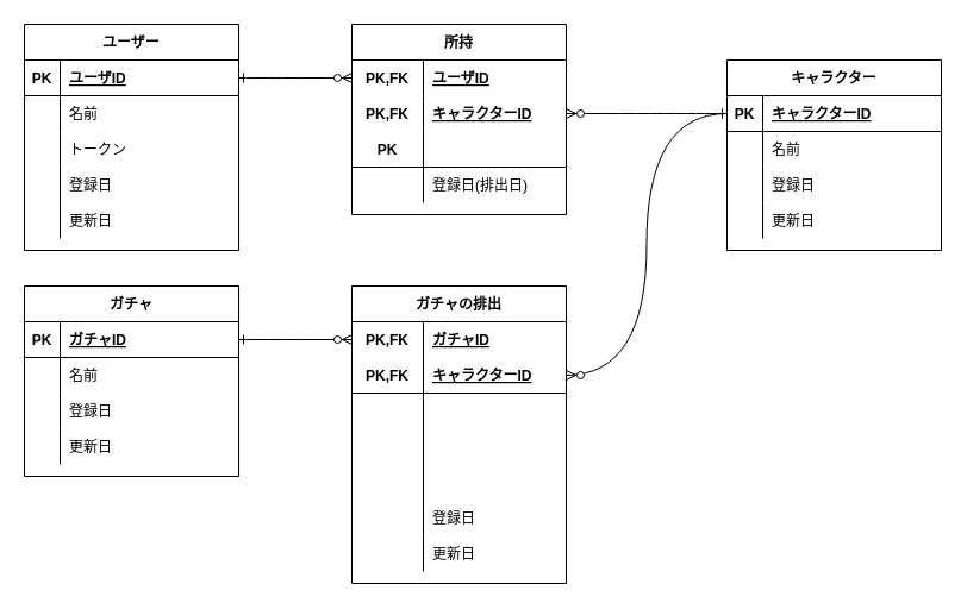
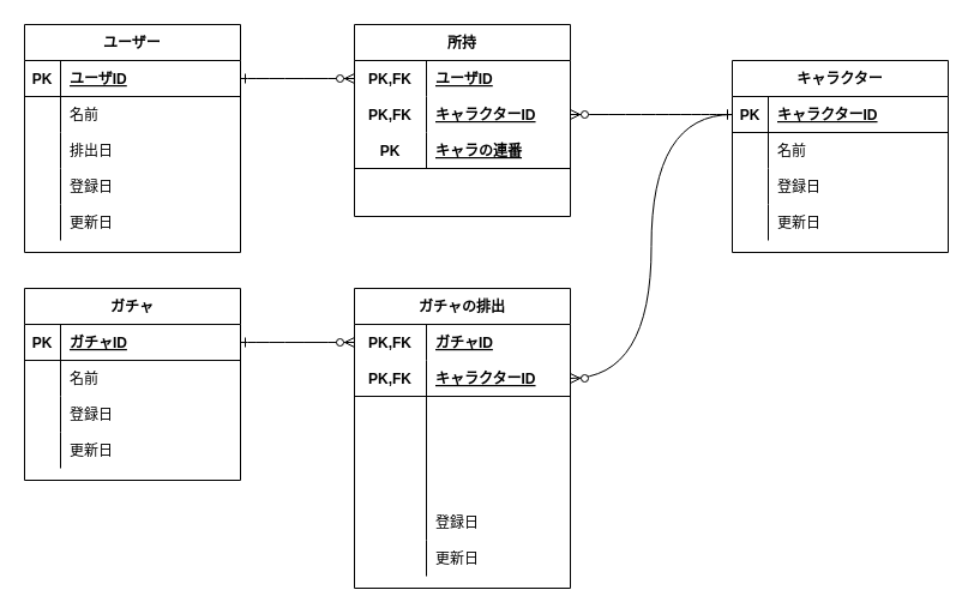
  <mxCell id="0" />
  <mxCell id="1" parent="0" />
  <mxCell id="2" value="ユーザー" style="shape=table;startSize=30;container=1;collapsible=1;childLayout=tableLayout;fixedRows=1;rowLines=0;fontStyle=1;align=center;resizeLast=1;" parent="1" vertex="1"><mxGeometry x="20" y="20" width="180" height="190" as="geometry" /></mxCell>
  <mxCell id="3" value="" style="shape=partialRectangle;collapsible=0;dropTarget=0;pointerEvents=0;fillColor=none;top=0;left=0;bottom=1;right=0;points=[[0,0.5],[1,0.5]];portConstraint=eastwest;" parent="2" vertex="1"><mxGeometry y="30" width="180" height="30" as="geometry" /></mxCell>
  <mxCell id="4" value="PK" style="shape=partialRectangle;connectable=0;fillColor=none;top=0;left=0;bottom=0;right=0;fontStyle=1;overflow=hidden;" parent="3" vertex="1"><mxGeometry width="30" height="30" as="geometry" /></mxCell>
  <mxCell id="5" value="ユーザID" style="shape=partialRectangle;connectable=0;fillColor=none;top=0;left=0;bottom=0;right=0;align=left;spacingLeft=6;fontStyle=5;overflow=hidden;" parent="3" vertex="1"><mxGeometry x="30" width="150" height="30" as="geometry" /></mxCell>
  <mxCell id="6" value="" style="shape=partialRectangle;collapsible=0;dropTarget=0;pointerEvents=0;fillColor=none;top=0;left=0;bottom=0;right=0;points=[[0,0.5],[1,0.5]];portConstraint=eastwest;" parent="2" vertex="1"><mxGeometry y="60" width="180" height="30" as="geometry" /></mxCell>
  <mxCell id="7" value="" style="shape=partialRectangle;connectable=0;fillColor=none;top=0;left=0;bottom=0;right=0;editable=1;overflow=hidden;" parent="6" vertex="1"><mxGeometry width="30" height="30" as="geometry" /></mxCell>
  <mxCell id="8" value="名前" style="shape=partialRectangle;connectable=0;fillColor=none;top=0;left=0;bottom=0;right=0;align=left;spacingLeft=6;overflow=hidden;" parent="6" vertex="1"><mxGeometry x="30" width="150" height="30" as="geometry" /></mxCell>
  <mxCell id="9" value="" style="shape=partialRectangle;collapsible=0;dropTarget=0;pointerEvents=0;fillColor=none;top=0;left=0;bottom=0;right=0;points=[[0,0.5],[1,0.5]];portConstraint=eastwest;" parent="2" vertex="1"><mxGeometry y="90" width="180" height="30" as="geometry" /></mxCell>
  <mxCell id="10" value="" style="shape=partialRectangle;connectable=0;fillColor=none;top=0;left=0;bottom=0;right=0;editable=1;overflow=hidden;" parent="9" vertex="1"><mxGeometry width="30" height="30" as="geometry" /></mxCell>
- <mxCell id="11" value="トークン" style="shape=partialRectangle;connectable=0;fillColor=none;top=0;left=0;bottom=0;right=0;align=left;spacingLeft=6;overflow=hidden;" parent="9" vertex="1"><mxGeometry x="30" width="150" height="30" as="geometry" /></mxCell>
+ <mxCell id="11" value="排出日" style="shape=partialRectangle;connectable=0;fillColor=none;top=0;left=0;bottom=0;right=0;align=left;spacingLeft=6;overflow=hidden;" parent="9" vertex="1"><mxGeometry x="30" width="150" height="30" as="geometry" /></mxCell>
  <mxCell id="12" value="" style="shape=partialRectangle;collapsible=0;dropTarget=0;pointerEvents=0;fillColor=none;top=0;left=0;bottom=0;right=0;points=[[0,0.5],[1,0.5]];portConstraint=eastwest;" parent="2" vertex="1"><mxGeometry y="120" width="180" height="30" as="geometry" /></mxCell>
  <mxCell id="13" value="" style="shape=partialRectangle;connectable=0;fillColor=none;top=0;left=0;bottom=0;right=0;editable=1;overflow=hidden;" parent="12" vertex="1"><mxGeometry width="30" height="30" as="geometry" /></mxCell>
  <mxCell id="14" value="登録日" style="shape=partialRectangle;connectable=0;fillColor=none;top=0;left=0;bottom=0;right=0;align=left;spacingLeft=6;overflow=hidden;" parent="12" vertex="1"><mxGeometry x="30" width="150" height="30" as="geometry" /></mxCell>
  <mxCell id="15" style="shape=partialRectangle;collapsible=0;dropTarget=0;pointerEvents=0;fillColor=none;top=0;left=0;bottom=0;right=0;points=[[0,0.5],[1,0.5]];portConstraint=eastwest;" parent="2" vertex="1"><mxGeometry y="150" width="180" height="30" as="geometry" /></mxCell>
  <mxCell id="16" style="shape=partialRectangle;connectable=0;fillColor=none;top=0;left=0;bottom=0;right=0;editable=1;overflow=hidden;" parent="15" vertex="1"><mxGeometry width="30" height="30" as="geometry" /></mxCell>
  <mxCell id="17" value="更新日" style="shape=partialRectangle;connectable=0;fillColor=none;top=0;left=0;bottom=0;right=0;align=left;spacingLeft=6;overflow=hidden;" parent="15" vertex="1"><mxGeometry x="30" width="150" height="30" as="geometry" /></mxCell>
  <mxCell id="18" value="キャラクター" style="shape=table;startSize=30;container=1;collapsible=1;childLayout=tableLayout;fixedRows=1;rowLines=0;fontStyle=1;align=center;resizeLast=1;" parent="1" vertex="1"><mxGeometry x="610" y="50" width="180" height="160" as="geometry" /></mxCell>
  <mxCell id="19" value="" style="shape=partialRectangle;collapsible=0;dropTarget=0;pointerEvents=0;fillColor=none;top=0;left=0;bottom=1;right=0;points=[[0,0.5],[1,0.5]];portConstraint=eastwest;" parent="18" vertex="1"><mxGeometry y="30" width="180" height="30" as="geometry" /></mxCell>
  <mxCell id="20" value="PK" style="shape=partialRectangle;connectable=0;fillColor=none;top=0;left=0;bottom=0;right=0;fontStyle=1;overflow=hidden;" parent="19" vertex="1"><mxGeometry width="30" height="30" as="geometry" /></mxCell>
  <mxCell id="21" value="キャラクターID" style="shape=partialRectangle;connectable=0;fillColor=none;top=0;left=0;bottom=0;right=0;align=left;spacingLeft=6;fontStyle=5;overflow=hidden;" parent="19" vertex="1"><mxGeometry x="30" width="150" height="30" as="geometry" /></mxCell>
  <mxCell id="22" value="" style="shape=partialRectangle;collapsible=0;dropTarget=0;pointerEvents=0;fillColor=none;top=0;left=0;bottom=0;right=0;points=[[0,0.5],[1,0.5]];portConstraint=eastwest;" parent="18" vertex="1"><mxGeometry y="60" width="180" height="30" as="geometry" /></mxCell>
  <mxCell id="23" value="" style="shape=partialRectangle;connectable=0;fillColor=none;top=0;left=0;bottom=0;right=0;editable=1;overflow=hidden;" parent="22" vertex="1"><mxGeometry width="30" height="30" as="geometry" /></mxCell>
  <mxCell id="24" value="名前" style="shape=partialRectangle;connectable=0;fillColor=none;top=0;left=0;bottom=0;right=0;align=left;spacingLeft=6;overflow=hidden;" parent="22" vertex="1"><mxGeometry x="30" width="150" height="30" as="geometry" /></mxCell>
  <mxCell id="25" value="" style="shape=partialRectangle;collapsible=0;dropTarget=0;pointerEvents=0;fillColor=none;top=0;left=0;bottom=0;right=0;points=[[0,0.5],[1,0.5]];portConstraint=eastwest;" parent="18" vertex="1"><mxGeometry y="90" width="180" height="30" as="geometry" /></mxCell>
  <mxCell id="26" value="" style="shape=partialRectangle;connectable=0;fillColor=none;top=0;left=0;bottom=0;right=0;editable=1;overflow=hidden;" parent="25" vertex="1"><mxGeometry width="30" height="30" as="geometry" /></mxCell>
  <mxCell id="27" value="登録日" style="shape=partialRectangle;connectable=0;fillColor=none;top=0;left=0;bottom=0;right=0;align=left;spacingLeft=6;overflow=hidden;" parent="25" vertex="1"><mxGeometry x="30" width="150" height="30" as="geometry" /></mxCell>
  <mxCell id="28" style="shape=partialRectangle;collapsible=0;dropTarget=0;pointerEvents=0;fillColor=none;top=0;left=0;bottom=0;right=0;points=[[0,0.5],[1,0.5]];portConstraint=eastwest;" parent="18" vertex="1"><mxGeometry y="120" width="180" height="30" as="geometry" /></mxCell>
  <mxCell id="29" style="shape=partialRectangle;connectable=0;fillColor=none;top=0;left=0;bottom=0;right=0;editable=1;overflow=hidden;" parent="28" vertex="1"><mxGeometry width="30" height="30" as="geometry" /></mxCell>
  <mxCell id="30" value="更新日" style="shape=partialRectangle;connectable=0;fillColor=none;top=0;left=0;bottom=0;right=0;align=left;spacingLeft=6;overflow=hidden;" parent="28" vertex="1"><mxGeometry x="30" width="150" height="30" as="geometry" /></mxCell>
  <mxCell id="31" value="所持" style="shape=table;startSize=30;container=1;collapsible=1;childLayout=tableLayout;fixedRows=1;rowLines=0;fontStyle=1;align=center;resizeLast=1;" parent="1" vertex="1"><mxGeometry x="295" y="20" width="180" height="160" as="geometry" /></mxCell>
  <mxCell id="32" value="" style="shape=partialRectangle;collapsible=0;dropTarget=0;pointerEvents=0;fillColor=none;top=0;left=0;bottom=0;right=0;points=[[0,0.5],[1,0.5]];portConstraint=eastwest;" parent="31" vertex="1"><mxGeometry y="30" width="180" height="30" as="geometry" /></mxCell>
  <mxCell id="33" value="PK,FK" style="shape=partialRectangle;connectable=0;fillColor=none;top=0;left=0;bottom=0;right=0;fontStyle=1;overflow=hidden;" parent="32" vertex="1"><mxGeometry width="60" height="30" as="geometry" /></mxCell>
  <mxCell id="34" value="ユーザID" style="shape=partialRectangle;connectable=0;fillColor=none;top=0;left=0;bottom=0;right=0;align=left;spacingLeft=6;fontStyle=5;overflow=hidden;" parent="32" vertex="1"><mxGeometry x="60" width="120" height="30" as="geometry" /></mxCell>
  <mxCell id="35" value="" style="shape=partialRectangle;collapsible=0;dropTarget=0;pointerEvents=0;fillColor=none;top=0;left=0;bottom=1;right=0;points=[[0,0.5],[1,0.5]];portConstraint=eastwest;strokeColor=none;" parent="31" vertex="1"><mxGeometry y="60" width="180" height="30" as="geometry" /></mxCell>
  <mxCell id="36" value="PK,FK" style="shape=partialRectangle;connectable=0;fillColor=none;top=0;left=0;bottom=0;right=0;fontStyle=1;overflow=hidden;" parent="35" vertex="1"><mxGeometry width="60" height="30" as="geometry" /></mxCell>
  <mxCell id="37" value="キャラクターID" style="shape=partialRectangle;connectable=0;fillColor=none;top=0;left=0;bottom=0;right=0;align=left;spacingLeft=6;fontStyle=5;overflow=hidden;" parent="35" vertex="1"><mxGeometry x="60" width="120" height="30" as="geometry" /></mxCell>
  <mxCell id="38" style="shape=partialRectangle;collapsible=0;dropTarget=0;pointerEvents=0;fillColor=none;top=0;left=0;bottom=1;right=0;points=[[0,0.5],[1,0.5]];portConstraint=eastwest;" parent="31" vertex="1"><mxGeometry y="90" width="180" height="30" as="geometry" /></mxCell>
  <mxCell id="39" value="PK" style="shape=partialRectangle;connectable=0;fillColor=none;top=0;left=0;bottom=0;right=0;fontStyle=1;overflow=hidden;" parent="38" vertex="1"><mxGeometry width="60" height="30" as="geometry" /></mxCell>
+ <mxCell id="40" value="キャラの連番" style="shape=partialRectangle;connectable=0;fillColor=none;top=0;left=0;bottom=0;right=0;align=left;spacingLeft=6;fontStyle=5;overflow=hidden;" parent="38" vertex="1"><mxGeometry x="60" width="120" height="30" as="geometry" /></mxCell>
  <mxCell id="41" value="" style="shape=partialRectangle;collapsible=0;dropTarget=0;pointerEvents=0;fillColor=none;top=0;left=0;bottom=0;right=0;points=[[0,0.5],[1,0.5]];portConstraint=eastwest;" parent="31" vertex="1"><mxGeometry y="120" width="180" height="30" as="geometry" /></mxCell>
  <mxCell id="42" value="" style="shape=partialRectangle;connectable=0;fillColor=none;top=0;left=0;bottom=0;right=0;editable=1;overflow=hidden;" parent="41" vertex="1"><mxGeometry width="60" height="30" as="geometry" /></mxCell>
- <mxCell id="43" value="登録日(排出日)" style="shape=partialRectangle;connectable=0;fillColor=none;top=0;left=0;bottom=0;right=0;align=left;spacingLeft=6;overflow=hidden;" parent="41" vertex="1"><mxGeometry x="60" width="120" height="30" as="geometry" /></mxCell>
  <mxCell id="44" style="edgeStyle=orthogonalEdgeStyle;rounded=0;orthogonalLoop=1;jettySize=auto;html=1;exitX=1;exitY=0.5;exitDx=0;exitDy=0;startArrow=ERone;startFill=0;endArrow=ERzeroToMany;endFill=1;curved=1;" parent="1" source="3" target="32" edge="1"><mxGeometry relative="1" as="geometry" /></mxCell>
  <mxCell id="45" style="edgeStyle=orthogonalEdgeStyle;rounded=0;orthogonalLoop=1;jettySize=auto;html=1;exitX=0;exitY=0.5;exitDx=0;exitDy=0;startArrow=ERone;startFill=0;endArrow=ERzeroToMany;endFill=1;curved=1;" parent="1" source="19" target="35" edge="1"><mxGeometry relative="1" as="geometry" /></mxCell>
  <mxCell id="46" value="ガチャの排出" style="shape=table;startSize=30;container=1;collapsible=1;childLayout=tableLayout;fixedRows=1;rowLines=0;fontStyle=1;align=center;resizeLast=1;" vertex="1" parent="1"><mxGeometry x="295" y="240" width="180" height="250" as="geometry" /></mxCell>
  <mxCell id="47" value="" style="shape=partialRectangle;collapsible=0;dropTarget=0;pointerEvents=0;fillColor=none;top=0;left=0;bottom=0;right=0;points=[[0,0.5],[1,0.5]];portConstraint=eastwest;" vertex="1" parent="46"><mxGeometry y="30" width="180" height="30" as="geometry" /></mxCell>
  <mxCell id="48" value="PK,FK" style="shape=partialRectangle;connectable=0;fillColor=none;top=0;left=0;bottom=0;right=0;fontStyle=1;overflow=hidden;" vertex="1" parent="47"><mxGeometry width="60" height="30" as="geometry" /></mxCell>
  <mxCell id="49" value="ガチャID" style="shape=partialRectangle;connectable=0;fillColor=none;top=0;left=0;bottom=0;right=0;align=left;spacingLeft=6;fontStyle=5;overflow=hidden;" vertex="1" parent="47"><mxGeometry x="60" width="120" height="30" as="geometry" /></mxCell>
  <mxCell id="50" value="" style="shape=partialRectangle;collapsible=0;dropTarget=0;pointerEvents=0;fillColor=none;top=0;left=0;bottom=1;right=0;points=[[0,0.5],[1,0.5]];portConstraint=eastwest;" vertex="1" parent="46"><mxGeometry y="60" width="180" height="30" as="geometry" /></mxCell>
  <mxCell id="51" value="PK,FK" style="shape=partialRectangle;connectable=0;fillColor=none;top=0;left=0;bottom=0;right=0;fontStyle=1;overflow=hidden;" vertex="1" parent="50"><mxGeometry width="60" height="30" as="geometry" /></mxCell>
  <mxCell id="52" value="キャラクターID" style="shape=partialRectangle;connectable=0;fillColor=none;top=0;left=0;bottom=0;right=0;align=left;spacingLeft=6;fontStyle=5;overflow=hidden;" vertex="1" parent="50"><mxGeometry x="60" width="120" height="30" as="geometry" /></mxCell>
  <mxCell id="53" value="" style="shape=partialRectangle;collapsible=0;dropTarget=0;pointerEvents=0;fillColor=none;top=0;left=0;bottom=0;right=0;points=[[0,0.5],[1,0.5]];portConstraint=eastwest;" vertex="1" parent="46"><mxGeometry y="90" width="180" height="30" as="geometry" /></mxCell>
  <mxCell id="54" value="" style="shape=partialRectangle;connectable=0;fillColor=none;top=0;left=0;bottom=0;right=0;editable=1;overflow=hidden;" vertex="1" parent="53"><mxGeometry width="60" height="30" as="geometry" /></mxCell>
  <mxCell id="55" value="" style="shape=partialRectangle;collapsible=0;dropTarget=0;pointerEvents=0;fillColor=none;top=0;left=0;bottom=0;right=0;points=[[0,0.5],[1,0.5]];portConstraint=eastwest;" vertex="1" parent="46"><mxGeometry y="120" width="180" height="30" as="geometry" /></mxCell>
  <mxCell id="56" value="" style="shape=partialRectangle;connectable=0;fillColor=none;top=0;left=0;bottom=0;right=0;editable=1;overflow=hidden;" vertex="1" parent="55"><mxGeometry width="60" height="30" as="geometry" /></mxCell>
  <mxCell id="57" style="shape=partialRectangle;collapsible=0;dropTarget=0;pointerEvents=0;fillColor=none;top=0;left=0;bottom=0;right=0;points=[[0,0.5],[1,0.5]];portConstraint=eastwest;" vertex="1" parent="46"><mxGeometry y="150" width="180" height="30" as="geometry" /></mxCell>
  <mxCell id="58" style="shape=partialRectangle;connectable=0;fillColor=none;top=0;left=0;bottom=0;right=0;editable=1;overflow=hidden;" vertex="1" parent="57"><mxGeometry width="60" height="30" as="geometry" /></mxCell>
  <mxCell id="59" style="shape=partialRectangle;collapsible=0;dropTarget=0;pointerEvents=0;fillColor=none;top=0;left=0;bottom=0;right=0;points=[[0,0.5],[1,0.5]];portConstraint=eastwest;" vertex="1" parent="46"><mxGeometry y="180" width="180" height="30" as="geometry" /></mxCell>
  <mxCell id="60" style="shape=partialRectangle;connectable=0;fillColor=none;top=0;left=0;bottom=0;right=0;editable=1;overflow=hidden;" vertex="1" parent="59"><mxGeometry width="60" height="30" as="geometry" /></mxCell>
  <mxCell id="61" value="登録日" style="shape=partialRectangle;connectable=0;fillColor=none;top=0;left=0;bottom=0;right=0;align=left;spacingLeft=6;overflow=hidden;" vertex="1" parent="59"><mxGeometry x="60" width="120" height="30" as="geometry" /></mxCell>
  <mxCell id="62" style="shape=partialRectangle;collapsible=0;dropTarget=0;pointerEvents=0;fillColor=none;top=0;left=0;bottom=0;right=0;points=[[0,0.5],[1,0.5]];portConstraint=eastwest;" vertex="1" parent="46"><mxGeometry y="210" width="180" height="30" as="geometry" /></mxCell>
  <mxCell id="63" style="shape=partialRectangle;connectable=0;fillColor=none;top=0;left=0;bottom=0;right=0;editable=1;overflow=hidden;" vertex="1" parent="62"><mxGeometry width="60" height="30" as="geometry" /></mxCell>
  <mxCell id="64" value="更新日" style="shape=partialRectangle;connectable=0;fillColor=none;top=0;left=0;bottom=0;right=0;align=left;spacingLeft=6;overflow=hidden;" vertex="1" parent="62"><mxGeometry x="60" width="120" height="30" as="geometry" /></mxCell>
  <mxCell id="65" style="edgeStyle=orthogonalEdgeStyle;rounded=0;orthogonalLoop=1;jettySize=auto;html=1;exitX=0;exitY=0.5;exitDx=0;exitDy=0;entryX=1;entryY=0.5;entryDx=0;entryDy=0;endArrow=ERzeroToMany;endFill=1;startArrow=ERone;startFill=0;curved=1;" edge="1" parent="1" source="19" target="50"><mxGeometry relative="1" as="geometry" /></mxCell>
  <mxCell id="66" style="edgeStyle=orthogonalEdgeStyle;curved=1;rounded=0;orthogonalLoop=1;jettySize=auto;html=1;entryX=0;entryY=0.5;entryDx=0;entryDy=0;startArrow=ERone;startFill=0;endArrow=ERzeroToMany;endFill=1;exitX=1;exitY=0.5;exitDx=0;exitDy=0;" edge="1" parent="1" source="68" target="47"><mxGeometry relative="1" as="geometry" /></mxCell>
  <mxCell id="67" value="ガチャ" style="shape=table;startSize=30;container=1;collapsible=1;childLayout=tableLayout;fixedRows=1;rowLines=0;fontStyle=1;align=center;resizeLast=1;" vertex="1" parent="1"><mxGeometry x="20" y="240" width="180" height="160" as="geometry" /></mxCell>
  <mxCell id="68" value="" style="shape=partialRectangle;collapsible=0;dropTarget=0;pointerEvents=0;fillColor=none;top=0;left=0;bottom=1;right=0;points=[[0,0.5],[1,0.5]];portConstraint=eastwest;" vertex="1" parent="67"><mxGeometry y="30" width="180" height="30" as="geometry" /></mxCell>
  <mxCell id="69" value="PK" style="shape=partialRectangle;connectable=0;fillColor=none;top=0;left=0;bottom=0;right=0;fontStyle=1;overflow=hidden;" vertex="1" parent="68"><mxGeometry width="30" height="30" as="geometry" /></mxCell>
  <mxCell id="70" value="ガチャID" style="shape=partialRectangle;connectable=0;fillColor=none;top=0;left=0;bottom=0;right=0;align=left;spacingLeft=6;fontStyle=5;overflow=hidden;" vertex="1" parent="68"><mxGeometry x="30" width="150" height="30" as="geometry" /></mxCell>
  <mxCell id="71" value="" style="shape=partialRectangle;collapsible=0;dropTarget=0;pointerEvents=0;fillColor=none;top=0;left=0;bottom=0;right=0;points=[[0,0.5],[1,0.5]];portConstraint=eastwest;" vertex="1" parent="67"><mxGeometry y="60" width="180" height="30" as="geometry" /></mxCell>
  <mxCell id="72" value="" style="shape=partialRectangle;connectable=0;fillColor=none;top=0;left=0;bottom=0;right=0;editable=1;overflow=hidden;" vertex="1" parent="71"><mxGeometry width="30" height="30" as="geometry" /></mxCell>
  <mxCell id="73" value="名前" style="shape=partialRectangle;connectable=0;fillColor=none;top=0;left=0;bottom=0;right=0;align=left;spacingLeft=6;overflow=hidden;" vertex="1" parent="71"><mxGeometry x="30" width="150" height="30" as="geometry" /></mxCell>
  <mxCell id="74" value="" style="shape=partialRectangle;collapsible=0;dropTarget=0;pointerEvents=0;fillColor=none;top=0;left=0;bottom=0;right=0;points=[[0,0.5],[1,0.5]];portConstraint=eastwest;" vertex="1" parent="67"><mxGeometry y="90" width="180" height="30" as="geometry" /></mxCell>
  <mxCell id="75" value="" style="shape=partialRectangle;connectable=0;fillColor=none;top=0;left=0;bottom=0;right=0;editable=1;overflow=hidden;" vertex="1" parent="74"><mxGeometry width="30" height="30" as="geometry" /></mxCell>
  <mxCell id="76" value="登録日" style="shape=partialRectangle;connectable=0;fillColor=none;top=0;left=0;bottom=0;right=0;align=left;spacingLeft=6;overflow=hidden;" vertex="1" parent="74"><mxGeometry x="30" width="150" height="30" as="geometry" /></mxCell>
  <mxCell id="77" style="shape=partialRectangle;collapsible=0;dropTarget=0;pointerEvents=0;fillColor=none;top=0;left=0;bottom=0;right=0;points=[[0,0.5],[1,0.5]];portConstraint=eastwest;" vertex="1" parent="67"><mxGeometry y="120" width="180" height="30" as="geometry" /></mxCell>
  <mxCell id="78" style="shape=partialRectangle;connectable=0;fillColor=none;top=0;left=0;bottom=0;right=0;editable=1;overflow=hidden;" vertex="1" parent="77"><mxGeometry width="30" height="30" as="geometry" /></mxCell>
  <mxCell id="79" value="更新日" style="shape=partialRectangle;connectable=0;fillColor=none;top=0;left=0;bottom=0;right=0;align=left;spacingLeft=6;overflow=hidden;" vertex="1" parent="77"><mxGeometry x="30" width="150" height="30" as="geometry" /></mxCell>
